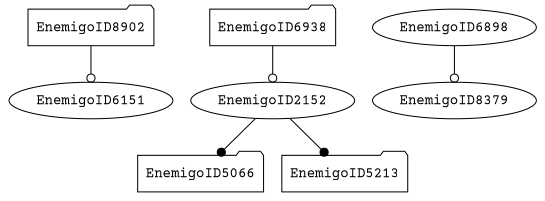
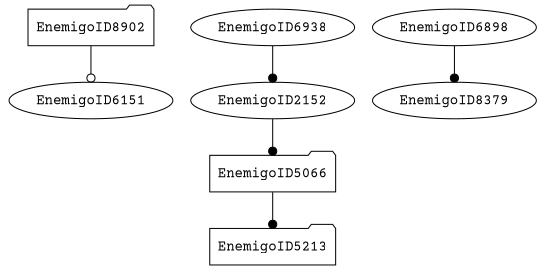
  digraph {
    fontname="Courier Prime"
    node [fontname="Courier Prime" shape=ellipse]
    edge [arrowhead=odot fontname="Courier Prime"]
    EnemigoID6151
    EnemigoID8902 [shape=folder]
    EnemigoID2152
-   EnemigoID6938 [shape=folder]
+   EnemigoID6938
    EnemigoID5066 [shape=folder]
    EnemigoID5213 [shape=folder]
    EnemigoID6898
    n8 [label=EnemigoID8379]
    EnemigoID8902 -> EnemigoID6151
    EnemigoID2152 -> EnemigoID5066 [arrowhead=dot]
-   EnemigoID6938 -> EnemigoID2152
-   EnemigoID2152 -> EnemigoID5213 [arrowhead=dot]
-   EnemigoID6898 -> n8
+   EnemigoID6938 -> EnemigoID2152 [arrowhead=dot]
+   EnemigoID5066 -> EnemigoID5213 [arrowhead=dot]
+   EnemigoID6898 -> n8 [arrowhead=dot]
  }
